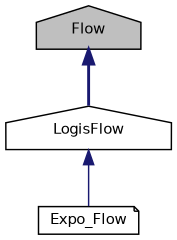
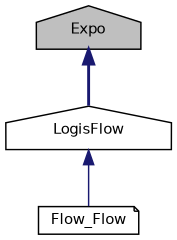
  digraph {
    node [color=black fillcolor=white fontname=Helvetica fontsize=10 shape=house style=filled]
    edge [color=midnightblue dir=back fontname=Helvetica fontsize=10 labelfontname=Helvetica labelfontsize=10]
-   n1 [fillcolor=grey75 fontcolor=black height=0.2 label=Flow width=0.4]
+   n1 [fillcolor=grey75 fontcolor=black height=0.2 label=Expo width=0.4]
    n2 [height=0.2 label=LogisFlow width=0.4]
-   n3 [height=0.2 label=Expo_Flow shape=note width=0.4]
+   n3 [height=0.2 label=Flow_Flow shape=note width=0.4]
    n1 -> n2 [style=bold]
    n2 -> n3 [style=solid]
  }
